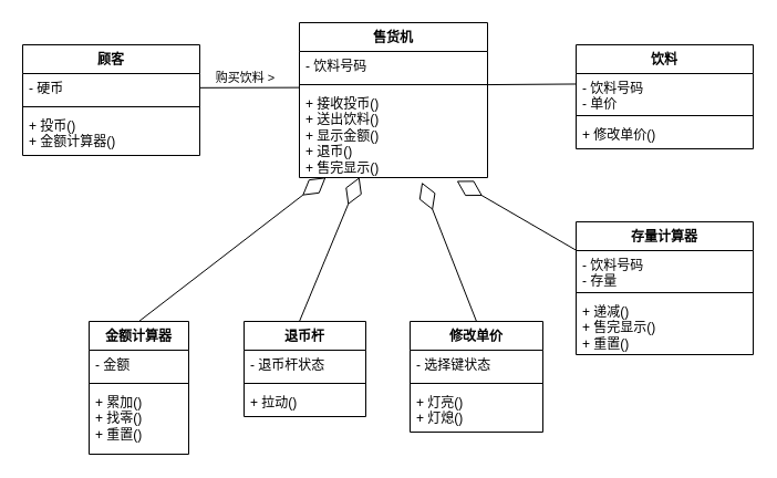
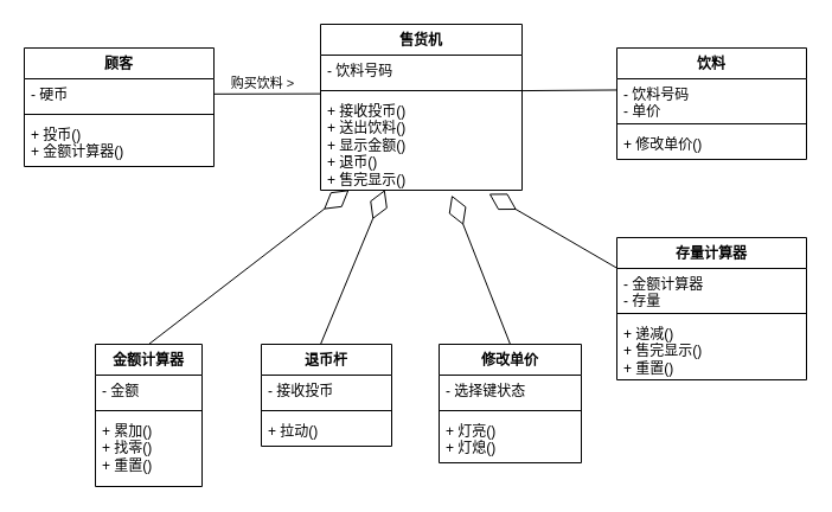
  <mxCell id="0" />
  <mxCell id="1" parent="0" />
  <mxCell id="2" value="售货机" style="swimlane;fontStyle=1;align=center;verticalAlign=top;childLayout=stackLayout;horizontal=1;startSize=26;horizontalStack=0;resizeParent=1;resizeParentMax=0;resizeLast=0;collapsible=1;marginBottom=0;whiteSpace=wrap;html=1;" vertex="1" parent="1"><mxGeometry x="270" y="20" width="170" height="140" as="geometry" /></mxCell>
  <mxCell id="3" value="- 饮料号码" style="text;strokeColor=none;fillColor=none;align=left;verticalAlign=top;spacingLeft=4;spacingRight=4;overflow=hidden;rotatable=0;points=[[0,0.5],[1,0.5]];portConstraint=eastwest;whiteSpace=wrap;html=1;" vertex="1" parent="2"><mxGeometry y="26" width="170" height="26" as="geometry" /></mxCell>
  <mxCell id="4" value="" style="line;strokeWidth=1;fillColor=none;align=left;verticalAlign=middle;spacingTop=-1;spacingLeft=3;spacingRight=3;rotatable=0;labelPosition=right;points=[];portConstraint=eastwest;strokeColor=inherit;" vertex="1" parent="2"><mxGeometry y="52" width="170" height="8" as="geometry" /></mxCell>
  <mxCell id="5" value="" style="endArrow=none;html=1;rounded=0;entryX=0;entryY=0.5;entryDx=0;entryDy=0;exitX=0.999;exitY=0.045;exitDx=0;exitDy=0;exitPerimeter=0;" edge="1" parent="2"><mxGeometry width="50" height="50" relative="1" as="geometry"><mxPoint x="170.0" y="56.07" as="sourcePoint" /><mxPoint x="250.17" y="55.47" as="targetPoint" /></mxGeometry></mxCell>
  <mxCell id="6" value="+ 接收投币()&lt;br&gt;+ 送出饮料()&lt;br&gt;+ 显示金额()&lt;br&gt;+ 退币()&lt;br&gt;+ 售完显示()&lt;br&gt;" style="text;strokeColor=none;fillColor=none;align=left;verticalAlign=top;spacingLeft=4;spacingRight=4;overflow=hidden;rotatable=0;points=[[0,0.5],[1,0.5]];portConstraint=eastwest;whiteSpace=wrap;html=1;" vertex="1" parent="2"><mxGeometry y="60" width="170" height="80" as="geometry" /></mxCell>
  <mxCell id="7" value="顾客" style="swimlane;fontStyle=1;align=center;verticalAlign=top;childLayout=stackLayout;horizontal=1;startSize=26;horizontalStack=0;resizeParent=1;resizeParentMax=0;resizeLast=0;collapsible=1;marginBottom=0;whiteSpace=wrap;html=1;" vertex="1" parent="1"><mxGeometry x="20" y="40" width="160" height="100" as="geometry" /></mxCell>
  <mxCell id="8" value="- 硬币" style="text;strokeColor=none;fillColor=none;align=left;verticalAlign=top;spacingLeft=4;spacingRight=4;overflow=hidden;rotatable=0;points=[[0,0.5],[1,0.5]];portConstraint=eastwest;whiteSpace=wrap;html=1;" vertex="1" parent="7"><mxGeometry y="26" width="160" height="26" as="geometry" /></mxCell>
  <mxCell id="9" value="" style="line;strokeWidth=1;fillColor=none;align=left;verticalAlign=middle;spacingTop=-1;spacingLeft=3;spacingRight=3;rotatable=0;labelPosition=right;points=[];portConstraint=eastwest;strokeColor=inherit;" vertex="1" parent="7"><mxGeometry y="52" width="160" height="8" as="geometry" /></mxCell>
  <mxCell id="10" value="+ 投币()&lt;br&gt;+ 金额计算器()" style="text;strokeColor=none;fillColor=none;align=left;verticalAlign=top;spacingLeft=4;spacingRight=4;overflow=hidden;rotatable=0;points=[[0,0.5],[1,0.5]];portConstraint=eastwest;whiteSpace=wrap;html=1;" vertex="1" parent="7"><mxGeometry y="60" width="160" height="40" as="geometry" /></mxCell>
  <mxCell id="11" value="" style="endArrow=none;html=1;rounded=0;entryX=0.002;entryY=-0.017;entryDx=0;entryDy=0;entryPerimeter=0;" edge="1" parent="1" source="8" target="6"><mxGeometry width="50" height="50" relative="1" as="geometry"><mxPoint x="180" y="129" as="sourcePoint" /><mxPoint x="-49.289" y="-121" as="targetPoint" /></mxGeometry></mxCell>
  <mxCell id="12" value="购买饮料 &amp;gt;" style="edgeLabel;html=1;align=center;verticalAlign=middle;resizable=0;points=[];" vertex="1" connectable="0" parent="11"><mxGeometry x="-0.208" y="2" relative="1" as="geometry"><mxPoint x="5" y="-7" as="offset" /></mxGeometry></mxCell>
  <mxCell id="13" value="饮料" style="swimlane;fontStyle=1;align=center;verticalAlign=top;childLayout=stackLayout;horizontal=1;startSize=26;horizontalStack=0;resizeParent=1;resizeParentMax=0;resizeLast=0;collapsible=1;marginBottom=0;whiteSpace=wrap;html=1;" vertex="1" parent="1"><mxGeometry x="520" y="40" width="160" height="94" as="geometry" /></mxCell>
  <mxCell id="14" value="- 饮料号码&lt;br&gt;- 单价" style="text;strokeColor=none;fillColor=none;align=left;verticalAlign=top;spacingLeft=4;spacingRight=4;overflow=hidden;rotatable=0;points=[[0,0.5],[1,0.5]];portConstraint=eastwest;whiteSpace=wrap;html=1;" vertex="1" parent="13"><mxGeometry y="26" width="160" height="34" as="geometry" /></mxCell>
  <mxCell id="15" value="" style="line;strokeWidth=1;fillColor=none;align=left;verticalAlign=middle;spacingTop=-1;spacingLeft=3;spacingRight=3;rotatable=0;labelPosition=right;points=[];portConstraint=eastwest;strokeColor=inherit;" vertex="1" parent="13"><mxGeometry y="60" width="160" height="8" as="geometry" /></mxCell>
  <mxCell id="16" value="+ 修改单价()" style="text;strokeColor=none;fillColor=none;align=left;verticalAlign=top;spacingLeft=4;spacingRight=4;overflow=hidden;rotatable=0;points=[[0,0.5],[1,0.5]];portConstraint=eastwest;whiteSpace=wrap;html=1;" vertex="1" parent="13"><mxGeometry y="68" width="160" height="26" as="geometry" /></mxCell>
  <mxCell id="17" value="金额计算器" style="swimlane;fontStyle=1;align=center;verticalAlign=top;childLayout=stackLayout;horizontal=1;startSize=26;horizontalStack=0;resizeParent=1;resizeParentMax=0;resizeLast=0;collapsible=1;marginBottom=0;whiteSpace=wrap;html=1;" vertex="1" parent="1"><mxGeometry x="80" y="290" width="90" height="120" as="geometry" /></mxCell>
  <mxCell id="18" value="- 金额" style="text;strokeColor=none;fillColor=none;align=left;verticalAlign=top;spacingLeft=4;spacingRight=4;overflow=hidden;rotatable=0;points=[[0,0.5],[1,0.5]];portConstraint=eastwest;whiteSpace=wrap;html=1;" vertex="1" parent="17"><mxGeometry y="26" width="90" height="26" as="geometry" /></mxCell>
  <mxCell id="19" value="" style="line;strokeWidth=1;fillColor=none;align=left;verticalAlign=middle;spacingTop=-1;spacingLeft=3;spacingRight=3;rotatable=0;labelPosition=right;points=[];portConstraint=eastwest;strokeColor=inherit;" vertex="1" parent="17"><mxGeometry y="52" width="90" height="8" as="geometry" /></mxCell>
  <mxCell id="20" value="+ 累加()&lt;br&gt;+ 找零()&lt;br&gt;+ 重置()" style="text;strokeColor=none;fillColor=none;align=left;verticalAlign=top;spacingLeft=4;spacingRight=4;overflow=hidden;rotatable=0;points=[[0,0.5],[1,0.5]];portConstraint=eastwest;whiteSpace=wrap;html=1;" vertex="1" parent="17"><mxGeometry y="60" width="90" height="60" as="geometry" /></mxCell>
  <mxCell id="21" value="退币杆" style="swimlane;fontStyle=1;align=center;verticalAlign=top;childLayout=stackLayout;horizontal=1;startSize=26;horizontalStack=0;resizeParent=1;resizeParentMax=0;resizeLast=0;collapsible=1;marginBottom=0;whiteSpace=wrap;html=1;" vertex="1" parent="1"><mxGeometry x="220" y="290" width="110" height="86" as="geometry" /></mxCell>
- <mxCell id="22" value="- 退币杆状态" style="text;strokeColor=none;fillColor=none;align=left;verticalAlign=top;spacingLeft=4;spacingRight=4;overflow=hidden;rotatable=0;points=[[0,0.5],[1,0.5]];portConstraint=eastwest;whiteSpace=wrap;html=1;" vertex="1" parent="21"><mxGeometry y="26" width="110" height="26" as="geometry" /></mxCell>
+ <mxCell id="22" value="- 接收投币" style="text;strokeColor=none;fillColor=none;align=left;verticalAlign=top;spacingLeft=4;spacingRight=4;overflow=hidden;rotatable=0;points=[[0,0.5],[1,0.5]];portConstraint=eastwest;whiteSpace=wrap;html=1;" vertex="1" parent="21"><mxGeometry y="26" width="110" height="26" as="geometry" /></mxCell>
  <mxCell id="23" value="" style="line;strokeWidth=1;fillColor=none;align=left;verticalAlign=middle;spacingTop=-1;spacingLeft=3;spacingRight=3;rotatable=0;labelPosition=right;points=[];portConstraint=eastwest;strokeColor=inherit;" vertex="1" parent="21"><mxGeometry y="52" width="110" height="8" as="geometry" /></mxCell>
  <mxCell id="24" value="+ 拉动()" style="text;strokeColor=none;fillColor=none;align=left;verticalAlign=top;spacingLeft=4;spacingRight=4;overflow=hidden;rotatable=0;points=[[0,0.5],[1,0.5]];portConstraint=eastwest;whiteSpace=wrap;html=1;" vertex="1" parent="21"><mxGeometry y="60" width="110" height="26" as="geometry" /></mxCell>
  <mxCell id="25" value="修改单价" style="swimlane;fontStyle=1;align=center;verticalAlign=top;childLayout=stackLayout;horizontal=1;startSize=26;horizontalStack=0;resizeParent=1;resizeParentMax=0;resizeLast=0;collapsible=1;marginBottom=0;whiteSpace=wrap;html=1;" vertex="1" parent="1"><mxGeometry x="370" y="290" width="120" height="100" as="geometry" /></mxCell>
  <mxCell id="26" value="- 选择键状态" style="text;strokeColor=none;fillColor=none;align=left;verticalAlign=top;spacingLeft=4;spacingRight=4;overflow=hidden;rotatable=0;points=[[0,0.5],[1,0.5]];portConstraint=eastwest;whiteSpace=wrap;html=1;" vertex="1" parent="25"><mxGeometry y="26" width="120" height="26" as="geometry" /></mxCell>
  <mxCell id="27" value="" style="line;strokeWidth=1;fillColor=none;align=left;verticalAlign=middle;spacingTop=-1;spacingLeft=3;spacingRight=3;rotatable=0;labelPosition=right;points=[];portConstraint=eastwest;strokeColor=inherit;" vertex="1" parent="25"><mxGeometry y="52" width="120" height="8" as="geometry" /></mxCell>
  <mxCell id="28" value="+ 灯亮()&lt;br&gt;+ 灯熄()" style="text;strokeColor=none;fillColor=none;align=left;verticalAlign=top;spacingLeft=4;spacingRight=4;overflow=hidden;rotatable=0;points=[[0,0.5],[1,0.5]];portConstraint=eastwest;whiteSpace=wrap;html=1;" vertex="1" parent="25"><mxGeometry y="60" width="120" height="40" as="geometry" /></mxCell>
  <mxCell id="29" value="存量计算器" style="swimlane;fontStyle=1;align=center;verticalAlign=top;childLayout=stackLayout;horizontal=1;startSize=26;horizontalStack=0;resizeParent=1;resizeParentMax=0;resizeLast=0;collapsible=1;marginBottom=0;whiteSpace=wrap;html=1;" vertex="1" parent="1"><mxGeometry x="520" y="200" width="160" height="120" as="geometry" /></mxCell>
- <mxCell id="30" value="- 饮料号码&lt;br&gt;- 存量" style="text;strokeColor=none;fillColor=none;align=left;verticalAlign=top;spacingLeft=4;spacingRight=4;overflow=hidden;rotatable=0;points=[[0,0.5],[1,0.5]];portConstraint=eastwest;whiteSpace=wrap;html=1;" vertex="1" parent="29"><mxGeometry y="26" width="160" height="34" as="geometry" /></mxCell>
+ <mxCell id="30" value="- 金额计算器&lt;br&gt;- 存量" style="text;strokeColor=none;fillColor=none;align=left;verticalAlign=top;spacingLeft=4;spacingRight=4;overflow=hidden;rotatable=0;points=[[0,0.5],[1,0.5]];portConstraint=eastwest;whiteSpace=wrap;html=1;" vertex="1" parent="29"><mxGeometry y="26" width="160" height="34" as="geometry" /></mxCell>
  <mxCell id="31" value="" style="line;strokeWidth=1;fillColor=none;align=left;verticalAlign=middle;spacingTop=-1;spacingLeft=3;spacingRight=3;rotatable=0;labelPosition=right;points=[];portConstraint=eastwest;strokeColor=inherit;" vertex="1" parent="29"><mxGeometry y="60" width="160" height="8" as="geometry" /></mxCell>
  <mxCell id="32" value="+ 递减()&lt;br&gt;+ 售完显示()&lt;br&gt;+ 重置()" style="text;strokeColor=none;fillColor=none;align=left;verticalAlign=top;spacingLeft=4;spacingRight=4;overflow=hidden;rotatable=0;points=[[0,0.5],[1,0.5]];portConstraint=eastwest;whiteSpace=wrap;html=1;" vertex="1" parent="29"><mxGeometry y="68" width="160" height="52" as="geometry" /></mxCell>
  <mxCell id="33" value="" style="endArrow=diamondThin;endFill=0;endSize=24;html=1;rounded=0;exitX=0.5;exitY=0;exitDx=0;exitDy=0;entryX=0.141;entryY=0.997;entryDx=0;entryDy=0;entryPerimeter=0;" edge="1" parent="1" source="17" target="6"><mxGeometry width="160" relative="1" as="geometry"><mxPoint x="110" y="250" as="sourcePoint" /><mxPoint x="270" y="250" as="targetPoint" /></mxGeometry></mxCell>
  <mxCell id="34" value="" style="endArrow=diamondThin;endFill=0;endSize=24;html=1;rounded=0;exitX=0.5;exitY=0;exitDx=0;exitDy=0;entryX=0.319;entryY=0.996;entryDx=0;entryDy=0;entryPerimeter=0;" edge="1" parent="1" target="6"><mxGeometry width="160" relative="1" as="geometry"><mxPoint x="270" y="290" as="sourcePoint" /><mxPoint x="405" y="220" as="targetPoint" /></mxGeometry></mxCell>
  <mxCell id="35" value="" style="endArrow=diamondThin;endFill=0;endSize=24;html=1;rounded=0;exitX=0.5;exitY=0;exitDx=0;exitDy=0;entryX=0.651;entryY=1.054;entryDx=0;entryDy=0;entryPerimeter=0;" edge="1" parent="1" source="25" target="6"><mxGeometry width="160" relative="1" as="geometry"><mxPoint x="370" y="290" as="sourcePoint" /><mxPoint x="424" y="160" as="targetPoint" /></mxGeometry></mxCell>
  <mxCell id="36" value="" style="endArrow=diamondThin;endFill=0;endSize=24;html=1;rounded=0;exitX=0.5;exitY=0;exitDx=0;exitDy=0;entryX=0.836;entryY=1.037;entryDx=0;entryDy=0;entryPerimeter=0;" edge="1" parent="1" target="6"><mxGeometry width="160" relative="1" as="geometry"><mxPoint x="520" y="225.68" as="sourcePoint" /><mxPoint x="471" y="99.68" as="targetPoint" /></mxGeometry></mxCell>
